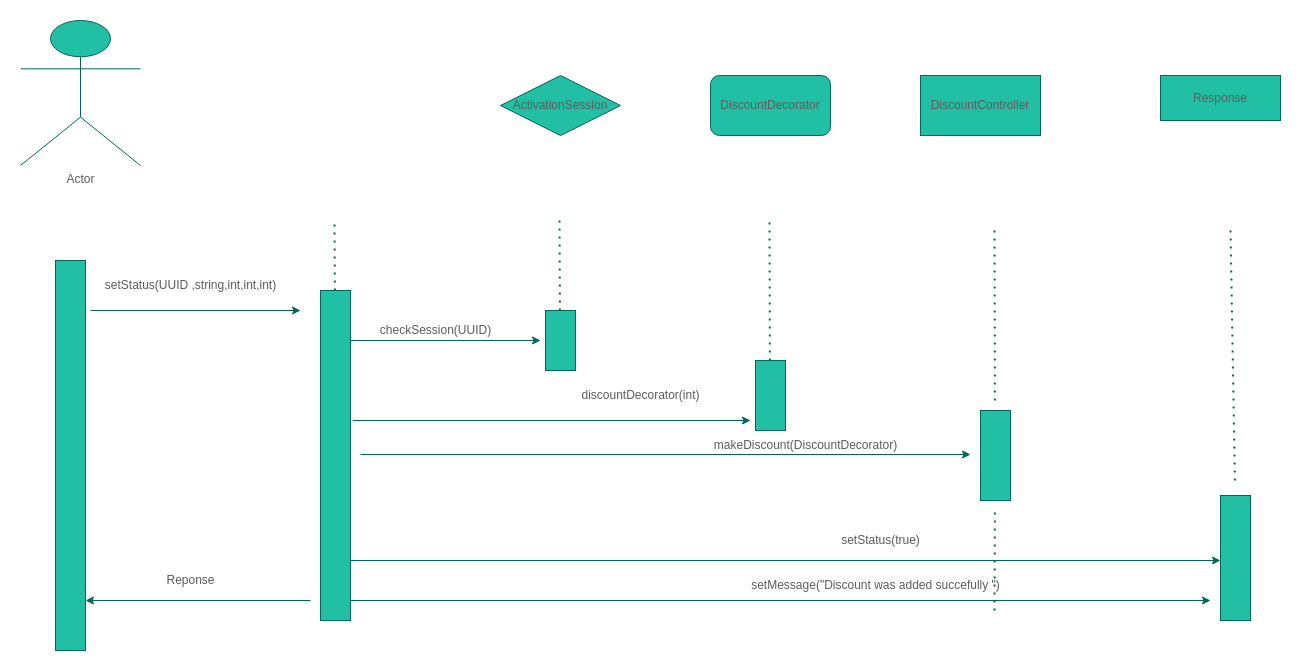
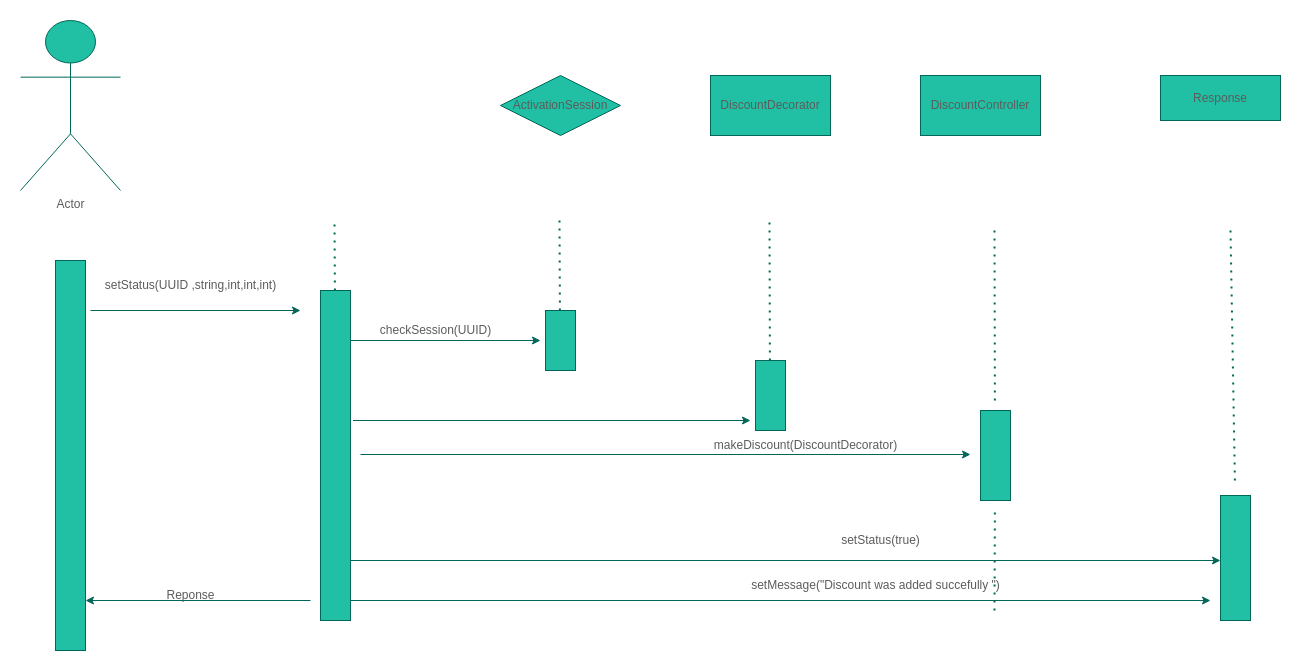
  <mxCell id="0" />
  <mxCell id="1" parent="0" />
- <mxCell id="2" value="Actor" style="shape=umlActor;verticalLabelPosition=bottom;verticalAlign=top;html=1;labelBackgroundColor=none;fillColor=#21C0A5;strokeColor=#006658;fontColor=#5C5C5C;" vertex="1" parent="1"><mxGeometry x="20" y="20" width="120" height="145" as="geometry" /></mxCell>
+ <mxCell id="2" value="Actor" style="shape=umlActor;verticalLabelPosition=bottom;verticalAlign=top;html=1;labelBackgroundColor=none;fillColor=#21C0A5;strokeColor=#006658;fontColor=#5C5C5C;" vertex="1" parent="1"><mxGeometry x="20" y="20" width="100" height="170" as="geometry" /></mxCell>
  <mxCell id="3" value="ActivationSession" style="rhombus;whiteSpace=wrap;html=1;labelBackgroundColor=none;fillColor=#21C0A5;strokeColor=#006658;fontColor=#5C5C5C;" vertex="1" parent="1"><mxGeometry x="500" y="75" width="120" height="60" as="geometry" /></mxCell>
  <mxCell id="4" value="Response" style="rounded=0;whiteSpace=wrap;html=1;labelBackgroundColor=none;fillColor=#21C0A5;strokeColor=#006658;fontColor=#5C5C5C;" vertex="1" parent="1"><mxGeometry x="1160" y="75" width="120" height="45" as="geometry" /></mxCell>
  <mxCell id="5" value="DiscountController" style="rounded=0;whiteSpace=wrap;html=1;labelBackgroundColor=none;fillColor=#21C0A5;strokeColor=#006658;fontColor=#5C5C5C;" vertex="1" parent="1"><mxGeometry x="920" y="75" width="120" height="60" as="geometry" /></mxCell>
- <mxCell id="6" value="DiscountDecorator" style="whiteSpace=wrap;html=1;labelBackgroundColor=none;fillColor=#21C0A5;strokeColor=#006658;fontColor=#5C5C5C;rounded=1;" vertex="1" parent="1"><mxGeometry x="710" y="75" width="120" height="60" as="geometry" /></mxCell>
+ <mxCell id="6" value="DiscountDecorator" style="rounded=0;whiteSpace=wrap;html=1;labelBackgroundColor=none;fillColor=#21C0A5;strokeColor=#006658;fontColor=#5C5C5C;" vertex="1" parent="1"><mxGeometry x="710" y="75" width="120" height="60" as="geometry" /></mxCell>
  <mxCell id="7" value="" style="rounded=0;whiteSpace=wrap;html=1;labelBackgroundColor=none;fillColor=#21C0A5;strokeColor=#006658;fontColor=#5C5C5C;" vertex="1" parent="1"><mxGeometry x="55" y="260" width="30" height="390" as="geometry" /></mxCell>
  <mxCell id="8" value="" style="endArrow=classic;html=1;rounded=0;labelBackgroundColor=none;strokeColor=#006658;fontColor=default;" edge="1" parent="1"><mxGeometry width="50" height="50" relative="1" as="geometry"><mxPoint x="90" y="310" as="sourcePoint" /><mxPoint x="300" y="310" as="targetPoint" /></mxGeometry></mxCell>
  <mxCell id="9" value="setStatus(UUID ,string,int,int,int)" style="text;html=1;align=center;verticalAlign=middle;resizable=0;points=[];autosize=1;strokeColor=none;fillColor=none;labelBackgroundColor=none;fontColor=#5C5C5C;" vertex="1" parent="1"><mxGeometry x="90" y="270" width="200" height="30" as="geometry" /></mxCell>
  <mxCell id="10" value="" style="rounded=0;whiteSpace=wrap;html=1;labelBackgroundColor=none;fillColor=#21C0A5;strokeColor=#006658;fontColor=#5C5C5C;" vertex="1" parent="1"><mxGeometry x="320" y="290" width="30" height="330" as="geometry" /></mxCell>
  <mxCell id="11" value="" style="endArrow=classic;html=1;rounded=0;labelBackgroundColor=none;strokeColor=#006658;fontColor=default;" edge="1" parent="1"><mxGeometry width="50" height="50" relative="1" as="geometry"><mxPoint x="350" y="340" as="sourcePoint" /><mxPoint x="540" y="340" as="targetPoint" /></mxGeometry></mxCell>
  <mxCell id="12" value="checkSession(UUID)" style="text;html=1;align=center;verticalAlign=middle;resizable=0;points=[];autosize=1;strokeColor=none;fillColor=none;labelBackgroundColor=none;fontColor=#5C5C5C;" vertex="1" parent="1"><mxGeometry x="370" y="315" width="130" height="30" as="geometry" /></mxCell>
  <mxCell id="13" value="" style="rounded=0;whiteSpace=wrap;html=1;labelBackgroundColor=none;fillColor=#21C0A5;strokeColor=#006658;fontColor=#5C5C5C;" vertex="1" parent="1"><mxGeometry x="545" y="310" width="30" height="60" as="geometry" /></mxCell>
  <mxCell id="14" value="" style="endArrow=classic;html=1;rounded=0;labelBackgroundColor=none;strokeColor=#006658;fontColor=default;" edge="1" parent="1"><mxGeometry width="50" height="50" relative="1" as="geometry"><mxPoint x="352.5" y="420" as="sourcePoint" /><mxPoint x="750" y="420" as="targetPoint" /></mxGeometry></mxCell>
- <mxCell id="15" value="discountDecorator(int)" style="text;html=1;align=center;verticalAlign=middle;resizable=0;points=[];autosize=1;strokeColor=none;fillColor=none;labelBackgroundColor=none;fontColor=#5C5C5C;" vertex="1" parent="1"><mxGeometry x="570" y="380" width="140" height="30" as="geometry" /></mxCell>
  <mxCell id="16" value="" style="rounded=0;whiteSpace=wrap;html=1;labelBackgroundColor=none;fillColor=#21C0A5;strokeColor=#006658;fontColor=#5C5C5C;" vertex="1" parent="1"><mxGeometry x="755" y="360" width="30" height="70" as="geometry" /></mxCell>
  <mxCell id="17" value="makeDiscount(DiscountDecorator)" style="text;html=1;align=center;verticalAlign=middle;resizable=0;points=[];autosize=1;strokeColor=none;fillColor=none;labelBackgroundColor=none;fontColor=#5C5C5C;" vertex="1" parent="1"><mxGeometry x="700" y="430" width="210" height="30" as="geometry" /></mxCell>
  <mxCell id="18" value="" style="endArrow=classic;html=1;rounded=0;labelBackgroundColor=none;strokeColor=#006658;fontColor=default;" edge="1" parent="1"><mxGeometry width="50" height="50" relative="1" as="geometry"><mxPoint x="360" y="454" as="sourcePoint" /><mxPoint x="970" y="454" as="targetPoint" /></mxGeometry></mxCell>
  <mxCell id="19" value="" style="rounded=0;whiteSpace=wrap;html=1;labelBackgroundColor=none;fillColor=#21C0A5;strokeColor=#006658;fontColor=#5C5C5C;" vertex="1" parent="1"><mxGeometry x="980" y="410" width="30" height="90" as="geometry" /></mxCell>
  <mxCell id="20" value="" style="endArrow=classic;html=1;rounded=0;labelBackgroundColor=none;strokeColor=#006658;fontColor=default;" edge="1" parent="1"><mxGeometry width="50" height="50" relative="1" as="geometry"><mxPoint x="350" y="600" as="sourcePoint" /><mxPoint x="1210" y="600" as="targetPoint" /></mxGeometry></mxCell>
  <mxCell id="21" value="" style="endArrow=classic;html=1;rounded=0;labelBackgroundColor=none;strokeColor=#006658;fontColor=default;" edge="1" parent="1"><mxGeometry width="50" height="50" relative="1" as="geometry"><mxPoint x="350" y="560" as="sourcePoint" /><mxPoint x="1220" y="560" as="targetPoint" /></mxGeometry></mxCell>
  <mxCell id="22" value="setStatus(true)" style="text;html=1;align=center;verticalAlign=middle;resizable=0;points=[];autosize=1;strokeColor=none;fillColor=none;labelBackgroundColor=none;fontColor=#5C5C5C;" vertex="1" parent="1"><mxGeometry x="830" y="525" width="100" height="30" as="geometry" /></mxCell>
  <mxCell id="23" value="" style="rounded=0;whiteSpace=wrap;html=1;labelBackgroundColor=none;fillColor=#21C0A5;strokeColor=#006658;fontColor=#5C5C5C;" vertex="1" parent="1"><mxGeometry x="1220" y="495" width="30" height="125" as="geometry" /></mxCell>
  <mxCell id="24" value="setMessage(&quot;Discount was added succefully &quot;)" style="text;html=1;align=center;verticalAlign=middle;resizable=0;points=[];autosize=1;strokeColor=none;fillColor=none;labelBackgroundColor=none;fontColor=#5C5C5C;" vertex="1" parent="1"><mxGeometry x="740" y="570" width="270" height="30" as="geometry" /></mxCell>
  <mxCell id="25" value="" style="endArrow=none;dashed=1;html=1;dashPattern=1 3;strokeWidth=2;rounded=0;labelBackgroundColor=none;strokeColor=#006658;fontColor=default;" edge="1" parent="1"><mxGeometry width="50" height="50" relative="1" as="geometry"><mxPoint x="994" y="610" as="sourcePoint" /><mxPoint x="994.41" y="510" as="targetPoint" /></mxGeometry></mxCell>
  <mxCell id="26" value="" style="endArrow=none;dashed=1;html=1;dashPattern=1 3;strokeWidth=2;rounded=0;labelBackgroundColor=none;strokeColor=#006658;fontColor=default;" edge="1" parent="1"><mxGeometry x="-0.556" y="-500" width="50" height="50" relative="1" as="geometry"><mxPoint x="334.41" y="290" as="sourcePoint" /><mxPoint x="334" y="220" as="targetPoint" /><mxPoint as="offset" /></mxGeometry></mxCell>
  <mxCell id="27" value="" style="endArrow=none;dashed=1;html=1;dashPattern=1 3;strokeWidth=2;rounded=0;labelBackgroundColor=none;strokeColor=#006658;fontColor=default;" edge="1" parent="1"><mxGeometry width="50" height="50" relative="1" as="geometry"><mxPoint x="559.41" y="310" as="sourcePoint" /><mxPoint x="559" y="220" as="targetPoint" /></mxGeometry></mxCell>
  <mxCell id="28" value="" style="endArrow=none;dashed=1;html=1;dashPattern=1 3;strokeWidth=2;rounded=0;labelBackgroundColor=none;strokeColor=#006658;fontColor=default;" edge="1" parent="1"><mxGeometry x="1" y="-61" width="50" height="50" relative="1" as="geometry"><mxPoint x="769.41" y="360" as="sourcePoint" /><mxPoint x="769" y="220" as="targetPoint" /><mxPoint x="-1" y="-9" as="offset" /></mxGeometry></mxCell>
  <mxCell id="29" value="" style="endArrow=none;dashed=1;html=1;dashPattern=1 3;strokeWidth=2;rounded=0;labelBackgroundColor=none;strokeColor=#006658;fontColor=default;" edge="1" parent="1"><mxGeometry width="50" height="50" relative="1" as="geometry"><mxPoint x="994.41" y="400" as="sourcePoint" /><mxPoint x="994" y="230" as="targetPoint" /></mxGeometry></mxCell>
  <mxCell id="30" value="" style="endArrow=none;dashed=1;html=1;dashPattern=1 3;strokeWidth=2;rounded=0;labelBackgroundColor=none;strokeColor=#006658;fontColor=default;" edge="1" parent="1"><mxGeometry x="0.556" y="-360" width="50" height="50" relative="1" as="geometry"><mxPoint x="1234.41" y="480" as="sourcePoint" /><mxPoint x="1230" y="230" as="targetPoint" /><mxPoint y="1" as="offset" /></mxGeometry></mxCell>
  <mxCell id="31" value="" style="endArrow=classic;html=1;rounded=0;labelBackgroundColor=none;strokeColor=#006658;fontColor=default;" edge="1" parent="1"><mxGeometry width="50" height="50" relative="1" as="geometry"><mxPoint x="310" y="600" as="sourcePoint" /><mxPoint x="85" y="600" as="targetPoint" /></mxGeometry></mxCell>
- <mxCell id="32" value="Reponse" style="text;html=1;align=center;verticalAlign=middle;resizable=0;points=[];autosize=1;strokeColor=none;fillColor=none;labelBackgroundColor=none;fontColor=#5C5C5C;" vertex="1" parent="1"><mxGeometry x="155" y="565" width="70" height="30" as="geometry" /></mxCell>
+ <mxCell id="32" value="Reponse" style="text;html=1;align=center;verticalAlign=middle;resizable=0;points=[];autosize=1;strokeColor=none;fillColor=none;labelBackgroundColor=none;fontColor=#5C5C5C;" vertex="1" parent="1"><mxGeometry x="155" y="580" width="70" height="30" as="geometry" /></mxCell>
